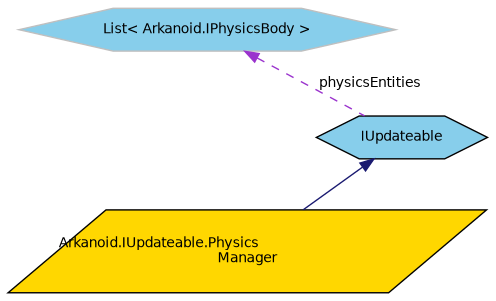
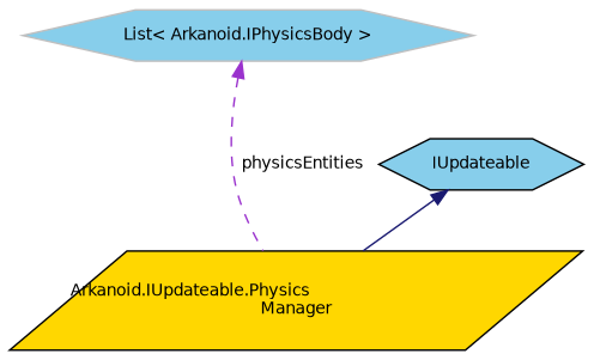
  digraph {
    node [color=black fillcolor=skyblue fontname=Helvetica fontsize=10 shape=hexagon style=filled]
    edge [dir=back fontname=Helvetica fontsize=10 labelfontname=Helvetica labelfontsize=10]
    n1 [fillcolor=gold fontcolor=black height=0.2 label="Arkanoid.IUpdateable.Physics\lManager" shape=parallelogram width=0.4]
    n2 [height=0.2 label=IUpdateable width=0.4]
    n3 [color=grey75 height=0.2 label="List\< Arkanoid.IPhysicsBody \>" width=0.4]
    n2 -> n1 [color=midnightblue style=solid]
-   n3 -> n2 [color=darkorchid3 label=" physicsEntities" style=dashed]
+   n3 -> n1 [color=darkorchid3 label=" physicsEntities" style=dashed]
  }
